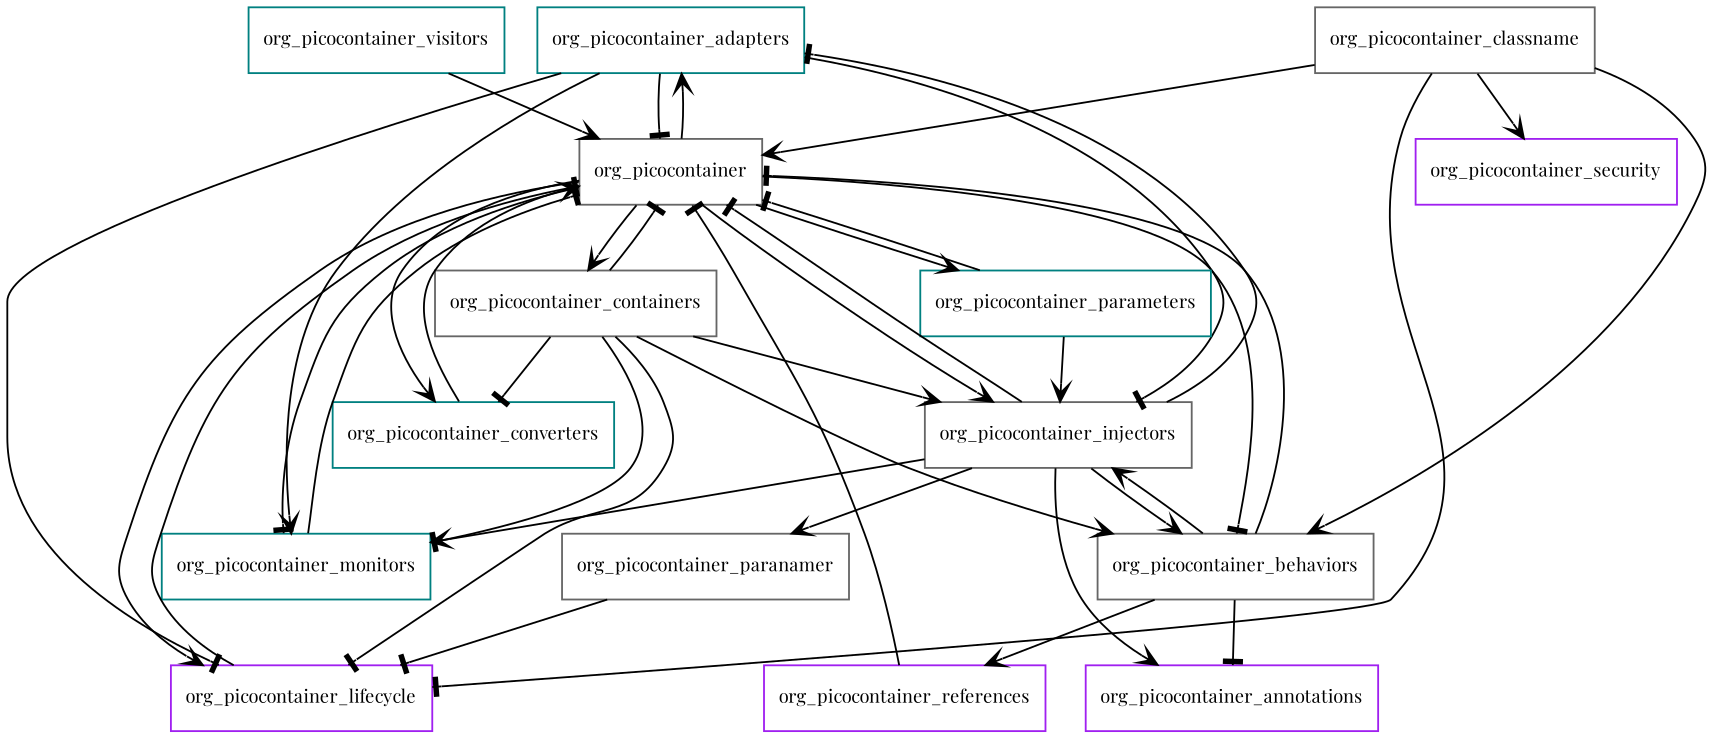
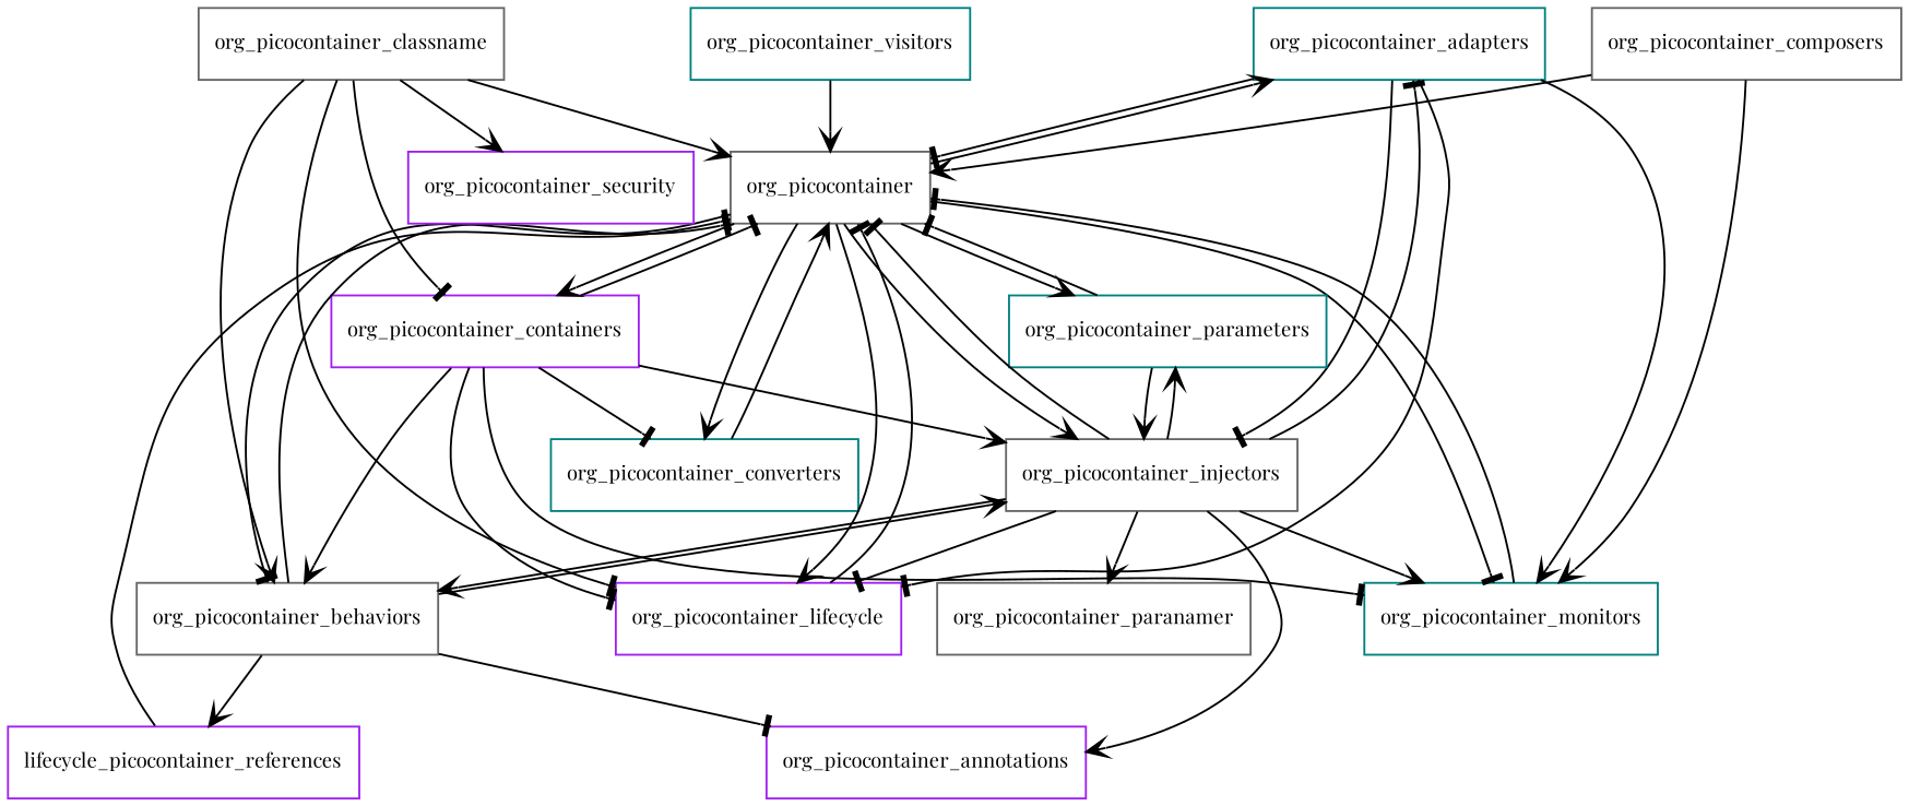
  digraph {
    fontname="Playfair Display"
    node [color=gray40 fontname="Playfair Display" fontsize=10.0 shape=box]
    edge [arrowhead=vee fontname="Playfair Display"]
    org_picocontainer_adapters [color=teal]
    org_picocontainer
    org_picocontainer_behaviors
-   org_picocontainer_containers
+   org_picocontainer_containers [color=purple]
    org_picocontainer_converters [color=teal]
    org_picocontainer_injectors
    org_picocontainer_lifecycle [color=purple]
    org_picocontainer_monitors [color=teal]
    org_picocontainer_parameters [color=teal]
    org_picocontainer_annotations [color=purple]
-   org_picocontainer_references [color=purple]
+   org_picocontainer_references [color=purple label=lifecycle_picocontainer_references]
    org_picocontainer_paranamer
    org_picocontainer_classname
    org_picocontainer_security [color=purple]
+   org_picocontainer_composers
    org_picocontainer_visitors [color=teal]
    org_picocontainer_adapters -> org_picocontainer [arrowhead=tee]
    org_picocontainer_adapters -> org_picocontainer_injectors [arrowhead=tee]
    org_picocontainer_adapters -> org_picocontainer_lifecycle [arrowhead=tee]
    org_picocontainer_adapters -> org_picocontainer_monitors
    org_picocontainer -> org_picocontainer_adapters
    org_picocontainer -> org_picocontainer_behaviors [arrowhead=tee]
    org_picocontainer -> org_picocontainer_containers
    org_picocontainer -> org_picocontainer_converters
    org_picocontainer -> org_picocontainer_injectors
    org_picocontainer -> org_picocontainer_lifecycle
    org_picocontainer -> org_picocontainer_monitors [arrowhead=tee]
    org_picocontainer -> org_picocontainer_parameters
    org_picocontainer_behaviors -> org_picocontainer [arrowhead=tee]
    org_picocontainer_behaviors -> org_picocontainer_injectors
    org_picocontainer_behaviors -> org_picocontainer_annotations [arrowhead=tee]
    org_picocontainer_behaviors -> org_picocontainer_references
    org_picocontainer_containers -> org_picocontainer [arrowhead=tee]
    org_picocontainer_containers -> org_picocontainer_behaviors
    org_picocontainer_containers -> org_picocontainer_converters [arrowhead=tee]
    org_picocontainer_containers -> org_picocontainer_injectors
    org_picocontainer_containers -> org_picocontainer_lifecycle [arrowhead=tee]
    org_picocontainer_containers -> org_picocontainer_monitors [arrowhead=tee]
    org_picocontainer_converters -> org_picocontainer
    org_picocontainer_injectors -> org_picocontainer_adapters [arrowhead=tee]
    org_picocontainer_injectors -> org_picocontainer [arrowhead=tee]
    org_picocontainer_injectors -> org_picocontainer_behaviors
-   org_picocontainer_paranamer -> org_picocontainer_lifecycle [arrowhead=tee]
+   org_picocontainer_injectors -> org_picocontainer_lifecycle [arrowhead=tee]
    org_picocontainer_injectors -> org_picocontainer_monitors
+   org_picocontainer_injectors -> org_picocontainer_parameters
    org_picocontainer_injectors -> org_picocontainer_annotations
    org_picocontainer_injectors -> org_picocontainer_paranamer
    org_picocontainer_lifecycle -> org_picocontainer [arrowhead=tee]
    org_picocontainer_monitors -> org_picocontainer [arrowhead=tee]
    org_picocontainer_parameters -> org_picocontainer [arrowhead=tee]
    org_picocontainer_parameters -> org_picocontainer_injectors
    org_picocontainer_references -> org_picocontainer [arrowhead=tee]
    org_picocontainer_classname -> org_picocontainer
    org_picocontainer_classname -> org_picocontainer_behaviors
+   org_picocontainer_classname -> org_picocontainer_containers [arrowhead=tee]
    org_picocontainer_classname -> org_picocontainer_lifecycle [arrowhead=tee]
    org_picocontainer_classname -> org_picocontainer_security
+   org_picocontainer_composers -> org_picocontainer
+   org_picocontainer_composers -> org_picocontainer_monitors
    org_picocontainer_visitors -> org_picocontainer
  }
